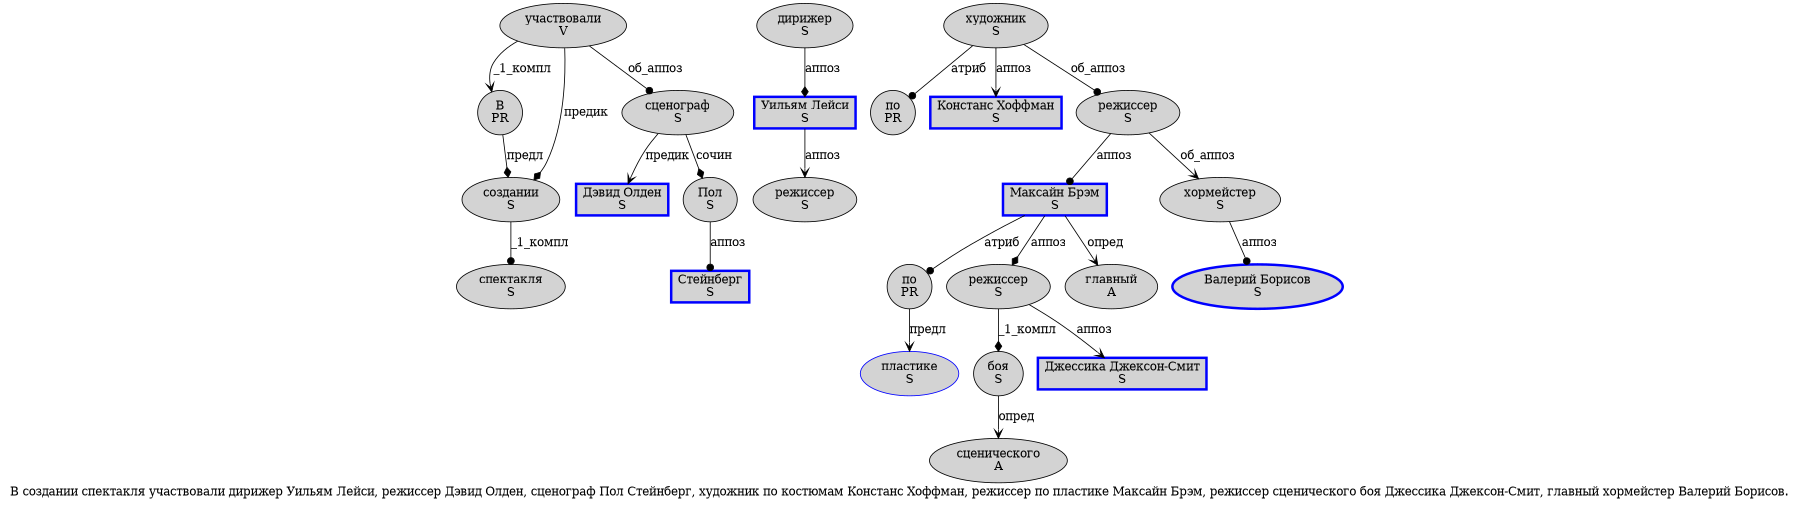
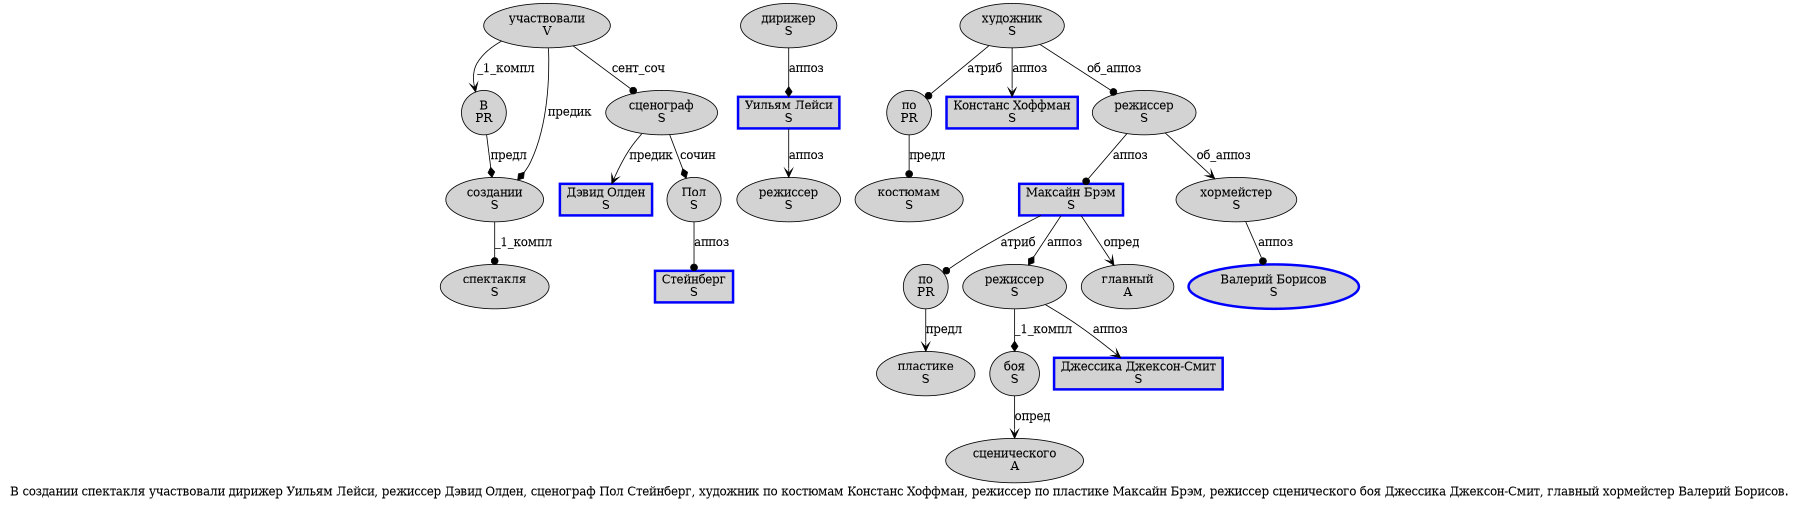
  digraph {
    label="В создании спектакля участвовали дирижер Уильям Лейси, режиссер Дэвид Олден, сценограф Пол Стейнберг, художник по костюмам Констанс Хоффман, режиссер по пластике Максайн Брэм, режиссер сценического боя Джессика Джексон-Смит, главный хормейстер Валерий Борисов."
    node [fillcolor=lightgray penwidth=1 shape=ellipse style=filled]
    edge [arrowhead=dot]
    n1 [label="В\nPR"]
    n2 [label="создании\nS"]
    n3 [label="спектакля\nS"]
    n4 [label="участвовали\nV"]
    n5 [label="сценограф\nS"]
    n6 [label="дирижер\nS"]
    n7 [color=blue label="Уильям Лейси\nS" penwidth=3 shape=box]
    n8 [color=blue label="Дэвид Олден\nS" penwidth=3 shape=box]
    n9 [label="Пол\nS"]
    n10 [label="режиссер\nS"]
    n11 [color=blue label="Стейнберг\nS" penwidth=3 shape=box]
    n12 [label="художник\nS"]
    n13 [label="по\nPR"]
    n14 [color=blue label="Констанс Хоффман\nS" penwidth=3 shape=box]
    n15 [label="режиссер\nS"]
+   n16 [label="костюмам\nS"]
    n17 [color=blue label="Максайн Брэм\nS" penwidth=3 shape=box]
    n18 [label="хормейстер\nS"]
    n19 [label="по\nPR"]
    n20 [label="режиссер\nS"]
    n21 [label="главный\nA"]
    n22 [color=blue label="Валерий Борисов\nS" penwidth=3]
-   n23 [label="пластике\nS" color=blue]
+   n23 [label="пластике\nS"]
    n24 [label="боя\nS"]
    n25 [color=blue label="Джессика Джексон-Смит\nS" penwidth=3 shape=box]
    n26 [label="сценического\nA"]
    n1 -> n2 [arrowhead=diamond label="предл"]
    n2 -> n3 [label="_1_компл"]
    n4 -> n1 [arrowhead=vee label="_1_компл"]
    n4 -> n2 [arrowhead=diamond label="предик"]
-   n4 -> n5 [label="об_аппоз"]
+   n4 -> n5 [label="сент_соч"]
    n5 -> n8 [arrowhead=vee label="предик"]
    n5 -> n9 [arrowhead=diamond label="сочин"]
    n6 -> n7 [arrowhead=diamond label="аппоз"]
    n7 -> n10 [arrowhead=vee label="аппоз"]
    n9 -> n11 [label="аппоз"]
    n12 -> n13 [label="атриб"]
    n12 -> n14 [arrowhead=vee label="аппоз"]
    n12 -> n15 [label="об_аппоз"]
+   n13 -> n16 [label="предл"]
    n15 -> n17 [label="аппоз"]
    n15 -> n18 [arrowhead=vee label="об_аппоз"]
    n17 -> n19 [label="атриб"]
    n17 -> n20 [arrowhead=diamond label="аппоз"]
    n17 -> n21 [arrowhead=vee label="опред"]
    n18 -> n22 [label="аппоз"]
    n19 -> n23 [arrowhead=vee label="предл"]
    n20 -> n24 [arrowhead=diamond label="_1_компл"]
    n20 -> n25 [arrowhead=vee label="аппоз"]
    n24 -> n26 [arrowhead=vee label="опред"]
  }
